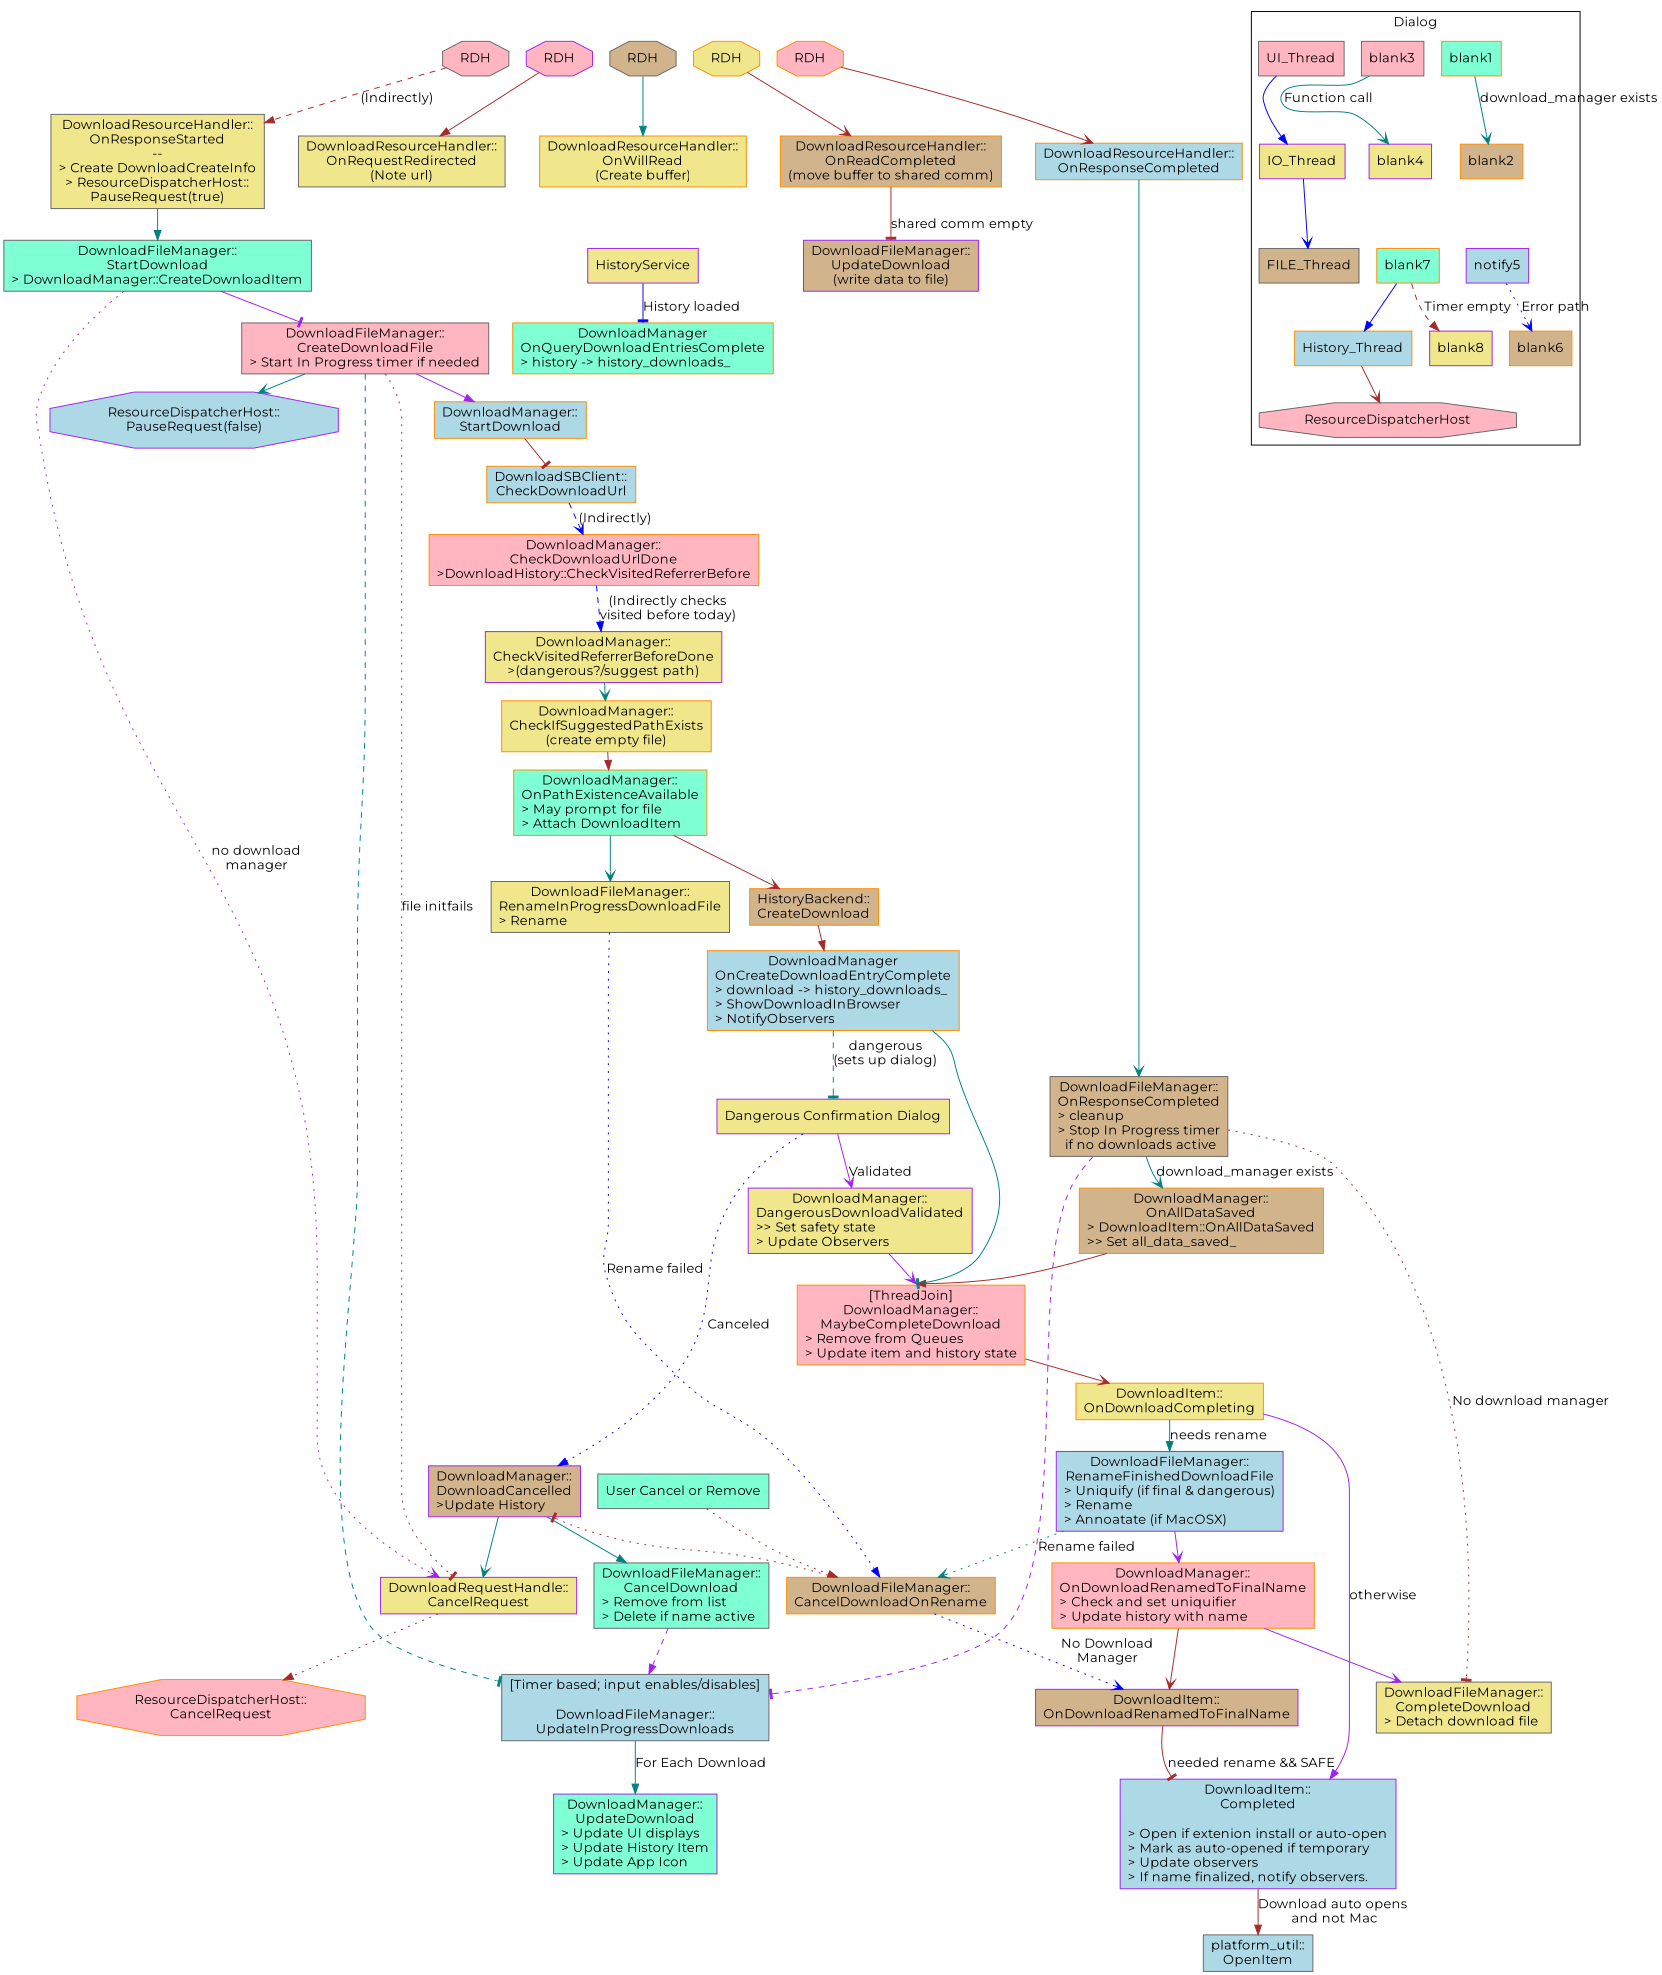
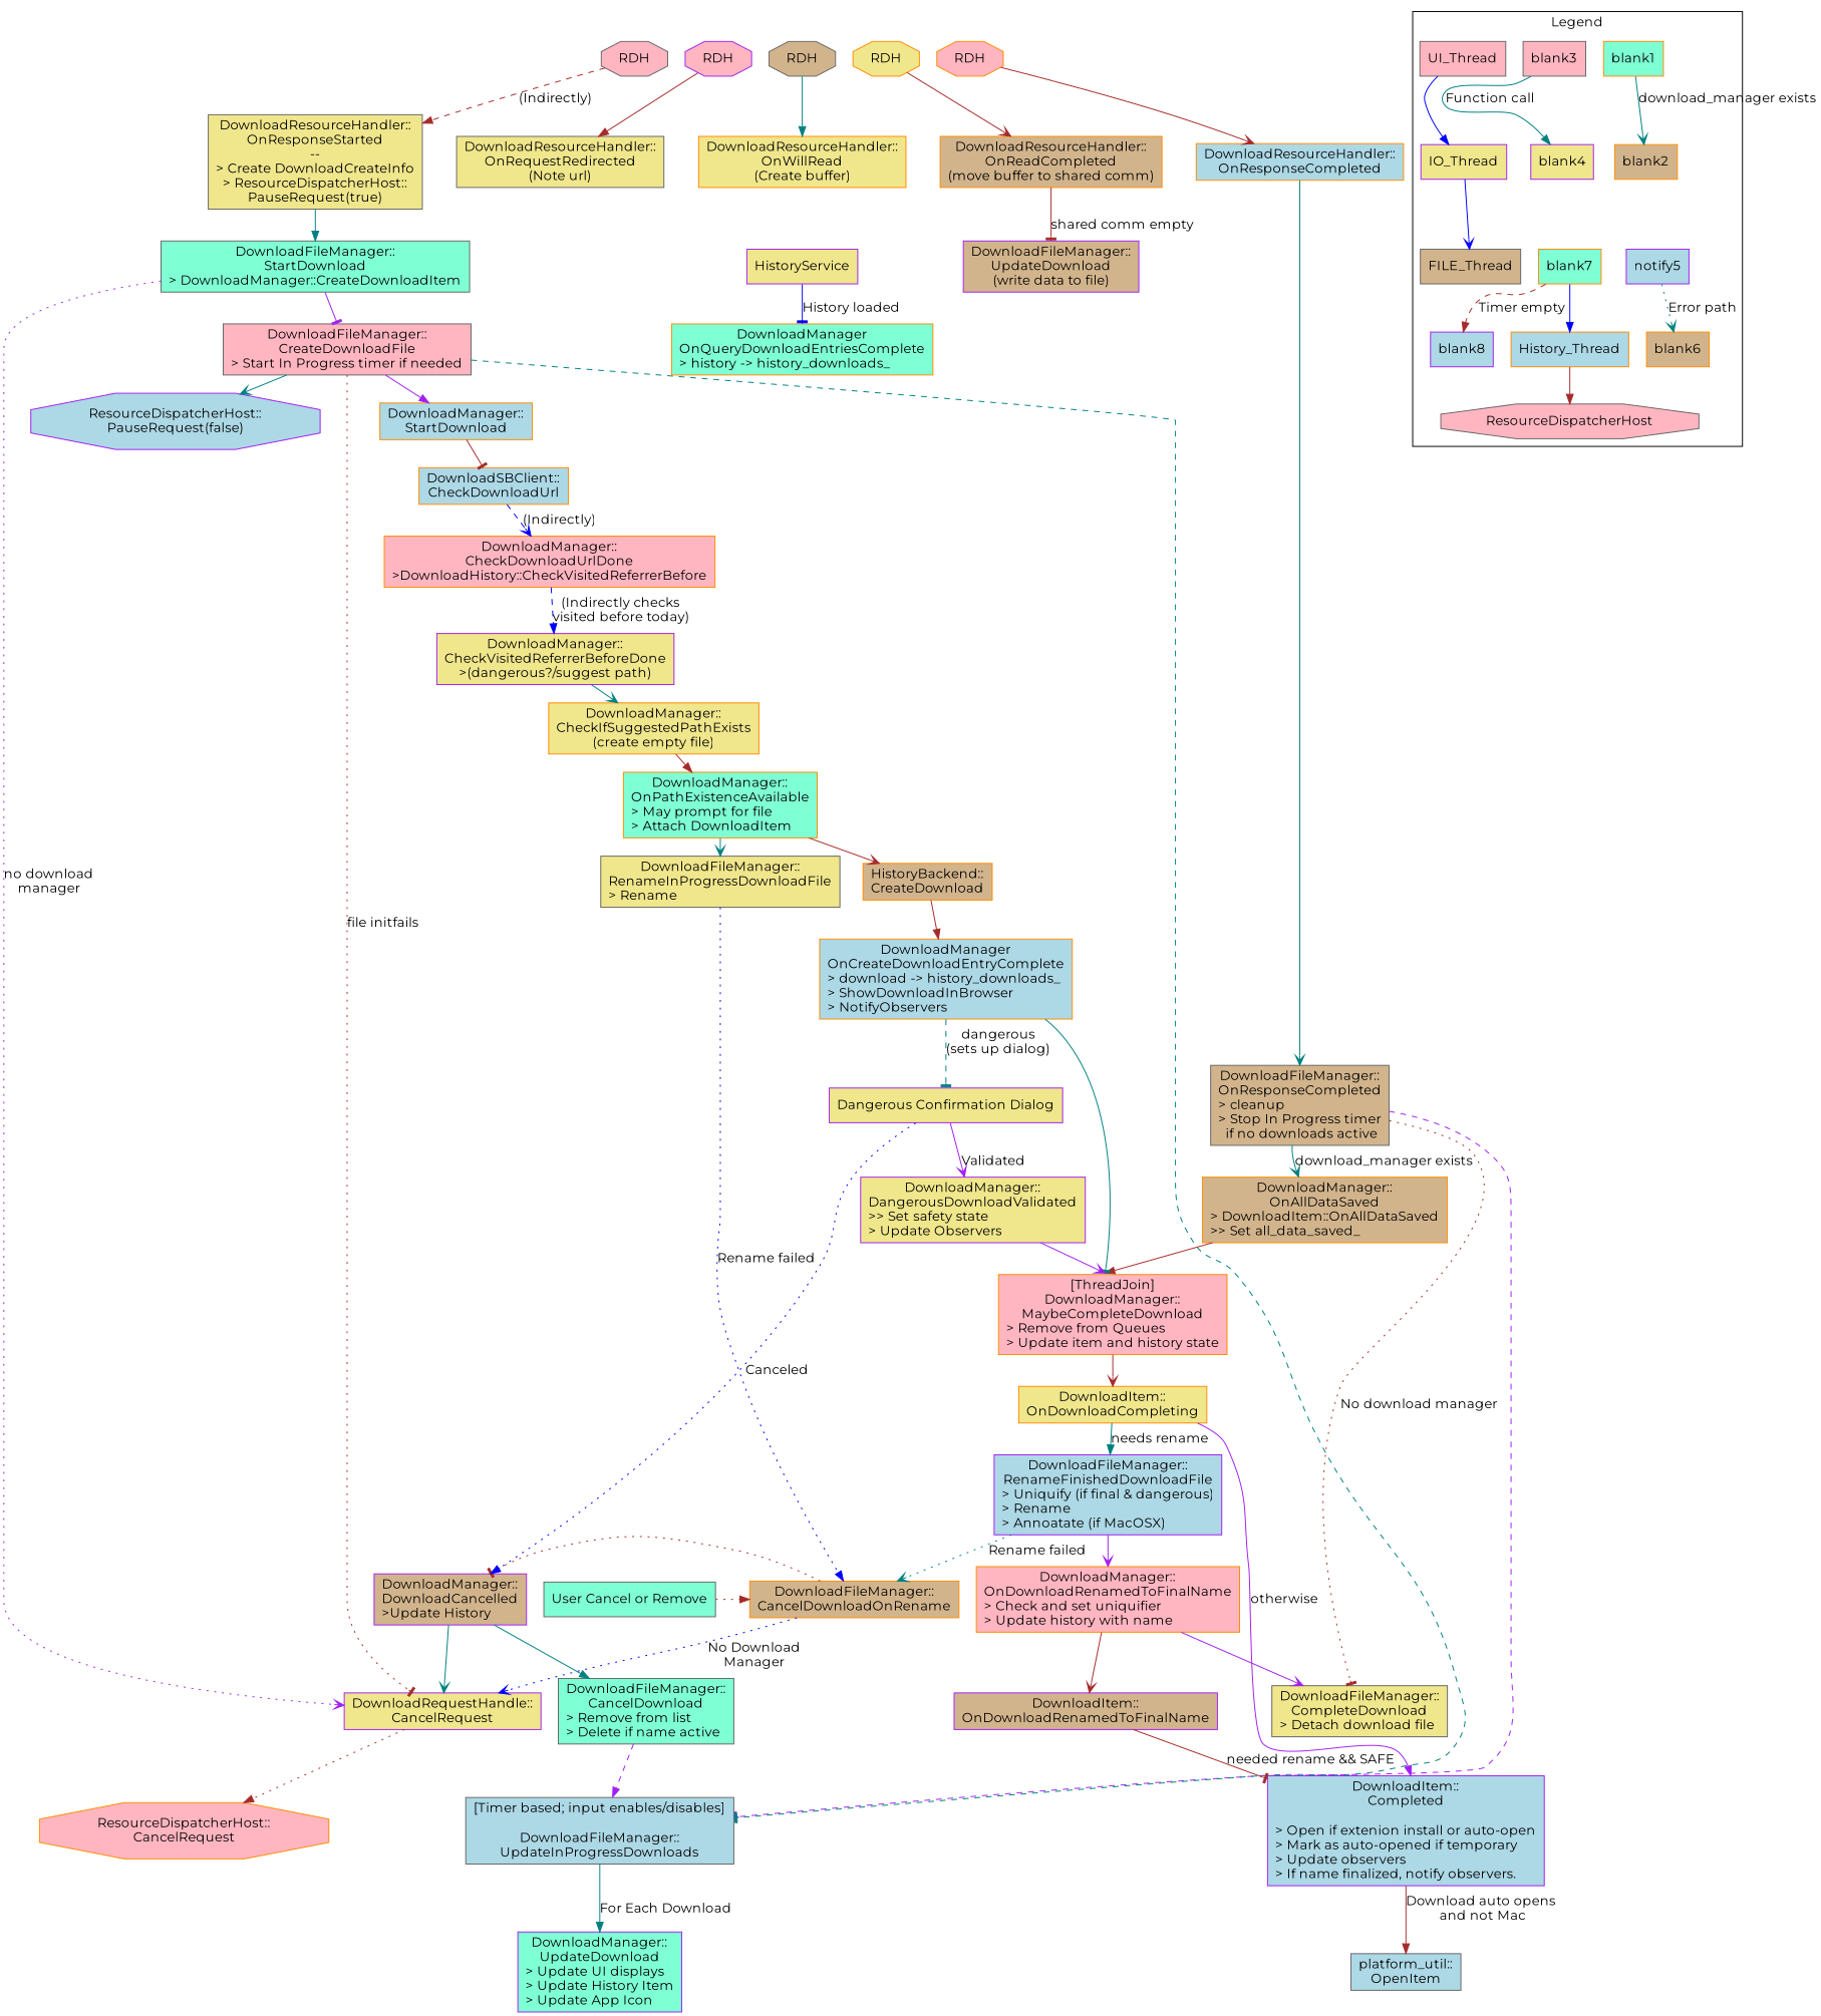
  digraph {
    fontname=Montserrat
    ranksep=0.25
    node [color=darkorange fillcolor=khaki fontname=Montserrat shape=box style=filled]
    edge [arrowhead=vee color=brown fontname=Montserrat]
    n1 [color=gray40 fillcolor=lightpink label=RDH shape=octagon]
    n2 [color=purple fillcolor=lightpink label=RDH shape=octagon]
    n3 [color=gray40 fillcolor=tan label=RDH shape=octagon]
    n4 [label=RDH shape=octagon]
    n5 [fillcolor=lightpink label=RDH shape=octagon]
    n6 [color=purple fillcolor=tan label="DownloadManager::\nDownloadCancelled\n>Update History\l"]
    n7 [color=gray40 fillcolor=aquamarine label="User Cancel or Remove"]
    n8 [color=gray40 fillcolor=lightblue label="[Timer based; input enables/disables]\n\nDownloadFileManager::\nUpdateInProgressDownloads"]
    n9 [color=gray40 fillcolor=aquamarine label="DownloadFileManager::\nCancelDownload\n> Remove from list\l> Delete if name active\l"]
    n10 [color=purple label="DownloadRequestHandle::\nCancelRequest"]
    n11 [color=gray40 label="DownloadResourceHandler::\nOnResponseStarted\n--\n> Create DownloadCreateInfo\n> ResourceDispatcherHost::\nPauseRequest(true)"]
    n12 [label="DownloadResourceHandler::\nOnWillRead\n(Create buffer)"]
    n13 [color=gray40 label="DownloadResourceHandler::\nOnRequestRedirected\n(Note url)"]
    n14 [fillcolor=tan label="DownloadResourceHandler::\nOnReadCompleted\n(move buffer to shared comm)"]
    n15 [fillcolor=lightblue label="DownloadResourceHandler::\nOnResponseCompleted"]
    blank1 [fillcolor=aquamarine]
    blank2 [fillcolor=tan]
    n18 [color=purple fillcolor=lightblue label=notify5]
    blank3 [color=gray40 fillcolor=lightpink]
    blank4 [color=purple]
    blank7 [fillcolor=aquamarine]
    blank6 [fillcolor=tan]
-   blank8 [color=purple]
+   blank8 [color=purple fillcolor=lightblue]
    UI_Thread [color=gray40 fillcolor=lightpink]
    IO_Thread [color=purple]
    FILE_Thread [color=gray40 fillcolor=tan]
    History_Thread [fillcolor=lightblue]
    ResourceDispatcherHost [color=gray40 fillcolor=lightpink shape=octagon]
    n29 [fillcolor=tan label="DownloadFileManager::\nCancelDownloadOnRename\n"]
    n30 [color=purple fillcolor=aquamarine label="DownloadManager::\nUpdateDownload\n> Update UI displays\l> Update History Item\l> Update App Icon\l"]
    n31 [fillcolor=lightpink label="ResourceDispatcherHost::\nCancelRequest" shape=octagon]
    n32 [color=gray40 fillcolor=aquamarine label="DownloadFileManager::\nStartDownload\n> DownloadManager::CreateDownloadItem\l"]
    n33 [color=purple label=HistoryService]
    n34 [color=purple fillcolor=tan label="DownloadFileManager::\nUpdateDownload\n(write data to file)"]
    n35 [color=gray40 fillcolor=tan label="DownloadFileManager::\nOnResponseCompleted\n> cleanup\l> Stop In Progress timer\l  if no downloads active\l"]
    n36 [color=gray40 fillcolor=lightpink label="DownloadFileManager::\nCreateDownloadFile\n> Start In Progress timer if needed\l"]
    n37 [fillcolor=aquamarine label="DownloadManager\nOnQueryDownloadEntriesComplete\n> history -> history_downloads_\l"]
    n38 [color=gray40 label="DownloadFileManager::\nCompleteDownload\n> Detach download file\l"]
    n39 [fillcolor=tan label="DownloadManager::\nOnAllDataSaved\n> DownloadItem::OnAllDataSaved\l>> Set all_data_saved_\l"]
    n40 [color=purple fillcolor=lightblue label="ResourceDispatcherHost::\nPauseRequest(false)" shape=octagon]
    n41 [fillcolor=lightblue label="DownloadManager::\nStartDownload\n"]
    n42 [fillcolor=lightblue label="DownloadSBClient::\nCheckDownloadUrl"]
    n43 [fillcolor=lightpink label="DownloadManager::\nCheckDownloadUrlDone\n>DownloadHistory::CheckVisitedReferrerBefore"]
    n44 [fillcolor=aquamarine label="DownloadManager::\nOnPathExistenceAvailable\n> May prompt for file\l> Attach DownloadItem\l"]
    n45 [fillcolor=tan label="HistoryBackend::\nCreateDownload"]
    n46 [color=gray40 label="DownloadFileManager::\nRenameInProgressDownloadFile\n> Rename\l"]
    n47 [fillcolor=lightblue label="DownloadManager\nOnCreateDownloadEntryComplete\n> download -> history_downloads_\l> ShowDownloadInBrowser\l> NotifyObservers\l"]
    n48 [fillcolor=lightpink label="DownloadManager::\nOnDownloadRenamedToFinalName\n> Check and set uniquifier\l> Update history with name\l"]
    n49 [color=purple fillcolor=tan label="DownloadItem::\nOnDownloadRenamedToFinalName"]
    n50 [color=purple fillcolor=lightblue label="DownloadItem::\nCompleted\n\n> Open if extenion install or auto-open\l> Mark as auto-opened if temporary\l> Update observers\l> If name finalized, notify observers.\l"]
    n51 [color=gray40 fillcolor=lightblue label="platform_util::\nOpenItem"]
    n52 [fillcolor=lightpink label="[ThreadJoin]\nDownloadManager::\nMaybeCompleteDownload\n> Remove from Queues\l> Update item and history state\l"]
    n53 [label="DownloadItem::\nOnDownloadCompleting"]
    n54 [color=purple fillcolor=lightblue label="DownloadFileManager::\nRenameFinishedDownloadFile\n> Uniquify (if final & dangerous)\l> Rename\l> Annoatate (if MacOSX)\l"]
    n55 [color=purple label="Dangerous Confirmation Dialog"]
    n56 [color=purple label="DownloadManager::\nDangerousDownloadValidated\n>> Set safety state\l> Update Observers\l"]
    n57 [color=purple label="DownloadManager::\nCheckVisitedReferrerBeforeDone\n>(dangerous?/suggest path)"]
    n58 [label="DownloadManager::\nCheckIfSuggestedPathExists\n(create empty file)"]
    subgraph cluster_1 {
      color=invis
      rank=same
      n1
      n2
      n3
      n4
      n5
    }
    subgraph cluster_2 {
      color=invis
      n6
      n7
      n8
      n9
      n10
    }
    subgraph sub_3 {
      rank=same
      n11
      n12
      n13
      n14
      n15
    }
    subgraph cluster_4 {
-     label=Dialog
+     label=Legend
      blank1
      blank2
      n18
      blank3
      blank4
      blank7
      blank6
      blank8
      UI_Thread
      IO_Thread
      FILE_Thread
      History_Thread
      ResourceDispatcherHost
    }
    n1 -> n11 [arrowhead=normal label="(Indirectly)" style=dashed]
    n2 -> n13 [arrowhead=normal]
    n3 -> n12 [arrowhead=normal color=teal]
    n4 -> n14
    n5 -> n15
    n6 -> n9 [arrowhead=normal color=teal style=solid]
    n6 -> n10 [color=teal style=solid]
    n7 -> n29 [arrowhead=normal style=dotted]
    n8 -> n30 [arrowhead=normal color=teal label="For Each Download" style=solid]
    n9 -> n8 [arrowhead=normal color=purple style=dashed]
    n10 -> n31 [arrowhead=normal style=dotted]
    n11 -> n13 [color=red style=invis]
    n11 -> n32 [arrowhead=normal color=teal]
    n12 -> n14 [color=red style=invis]
    n12 -> n33 [color=red style=invis]
    n13 -> n12 [color=red style=invis]
    n14 -> n15 [color=red style=invis]
    n14 -> n34 [arrowhead=tee label="shared comm empty"]
    n15 -> n35 [color=teal]
    blank1 -> blank2 [color=teal label="download_manager exists" style=normal]
    blank2 -> n18 [color=invis style=normal]
-   n18 -> blank6 [color=blue label="Error path" style=dotted]
-   blank3 -> blank4 [color=teal label="Function call" style=normal]
+   n18 -> blank6 [color=teal label="Error path" style=dotted]
+   blank3 -> blank4 [arrowhead=normal color=teal label="Function call" style=normal]
    blank4 -> blank7 [color=invis style=normal]
    blank7 -> blank8 [arrowhead=normal label="Timer empty" style=dashed]
    blank7 -> History_Thread [arrowhead=normal color=blue style=normal weight=10]
    UI_Thread -> IO_Thread [arrowhead=normal color=blue style=normal weight=10]
    IO_Thread -> FILE_Thread [color=blue style=normal weight=10]
-   History_Thread -> ResourceDispatcherHost [style=normal weight=10]
+   History_Thread -> ResourceDispatcherHost [arrowhead=normal style=normal weight=10]
    n29 -> n6 [arrowhead=tee style=dotted]
-   n29 -> n49 [color=blue label="No Download\nManager" style=dotted]
+   n29 -> n10 [color=blue label="No Download\nManager" style=dotted]
    n32 -> n10 [color=purple label="no download\nmanager" style=dotted]
    n32 -> n36 [arrowhead=tee color=purple]
    n33 -> n37 [arrowhead=tee color=blue label="History loaded"]
    n35 -> n8 [arrowhead=tee color=purple style=dashed]
    n35 -> n38 [arrowhead=tee label="No download manager" style=dotted weight=0]
    n35 -> n39 [color=teal label="download_manager exists"]
    n36 -> n8 [arrowhead=tee color=teal style=dashed]
    n36 -> n10 [arrowhead=tee label="file init\fails" style=dotted]
    n36 -> n40 [color=teal]
    n36 -> n41 [arrowhead=normal color=purple]
    n39 -> n52 [arrowhead=normal samehead=join]
    n41 -> n42 [arrowhead=tee]
    n42 -> n43 [color=blue label="(Indirectly)" style=dashed]
    n43 -> n57 [arrowhead=normal color=blue label="(Indirectly checks\nvisited before today)" style=dashed]
    n44 -> n45
    n44 -> n46 [color=teal]
    n45 -> n47 [arrowhead=normal]
    n46 -> n29 [arrowhead=normal color=blue label="Rename failed" style=dotted]
    n47 -> n52 [arrowhead=tee color=teal samehead=join]
    n47 -> n55 [arrowhead=tee color=teal label="dangerous\n(sets up dialog)" style=dashed]
    n48 -> n38 [color=purple]
    n48 -> n49
    n49 -> n50 [arrowhead=tee label="needed rename && SAFE"]
    n50 -> n51 [arrowhead=normal label="Download auto opens\n and not Mac"]
    n52 -> n53
    n53 -> n50 [arrowhead=normal color=purple label=otherwise]
    n53 -> n54 [arrowhead=normal color=teal label="needs rename"]
    n54 -> n29 [color=teal label="Rename failed" style=dotted]
    n54 -> n48 [color=purple]
    n55 -> n6 [arrowhead=normal color=blue label=Canceled style=dotted]
    n55 -> n56 [color=purple label=Validated]
    n56 -> n52 [color=purple samehead=join]
    n57 -> n58 [color=teal]
    n58 -> n44 [arrowhead=normal]
  }
